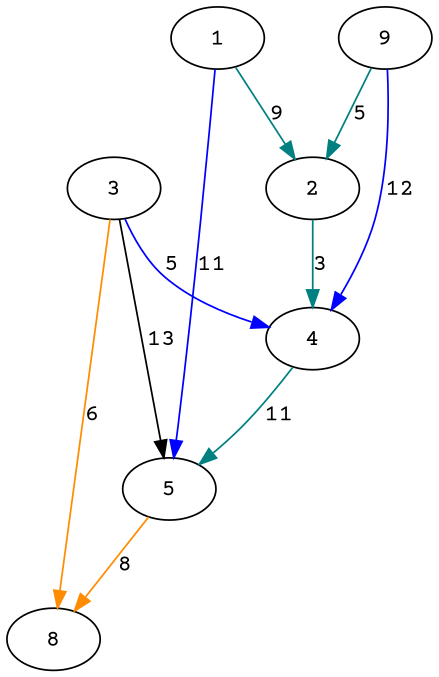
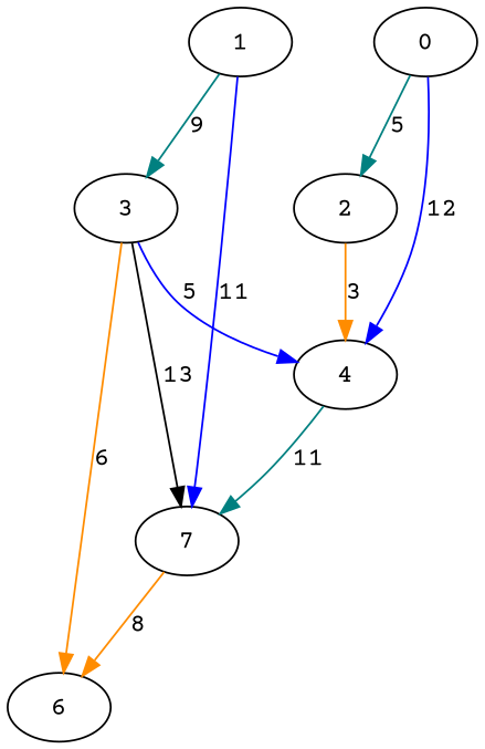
  digraph {
    fontname="Courier Prime"
    node [fontname="Courier Prime"]
    edge [color=teal fontname="Courier Prime"]
-   n1 [label=9]
+   n1 [label=0]
    n2 [label=4]
    n3 [label=2]
-   n4 [label=5]
-   n5 [label=8]
+   n4 [label=7]
+   n5 [label=6]
    n6 [label=1]
    n7 [label=3]
    n1 -> n2 [color=blue label=12]
    n1 -> n3 [label=5]
    n2 -> n4 [label=11]
-   n3 -> n2 [label=3]
+   n3 -> n2 [color=darkorange label=3]
    n4 -> n5 [color=darkorange label=8]
-   n6 -> n3 [label=9]
+   n6 -> n7 [label=9]
    n6 -> n4 [color=blue label=11]
    n7 -> n2 [color=blue label=5]
    n7 -> n4 [color=black label=13]
    n7 -> n5 [color=darkorange label=6]
  }
